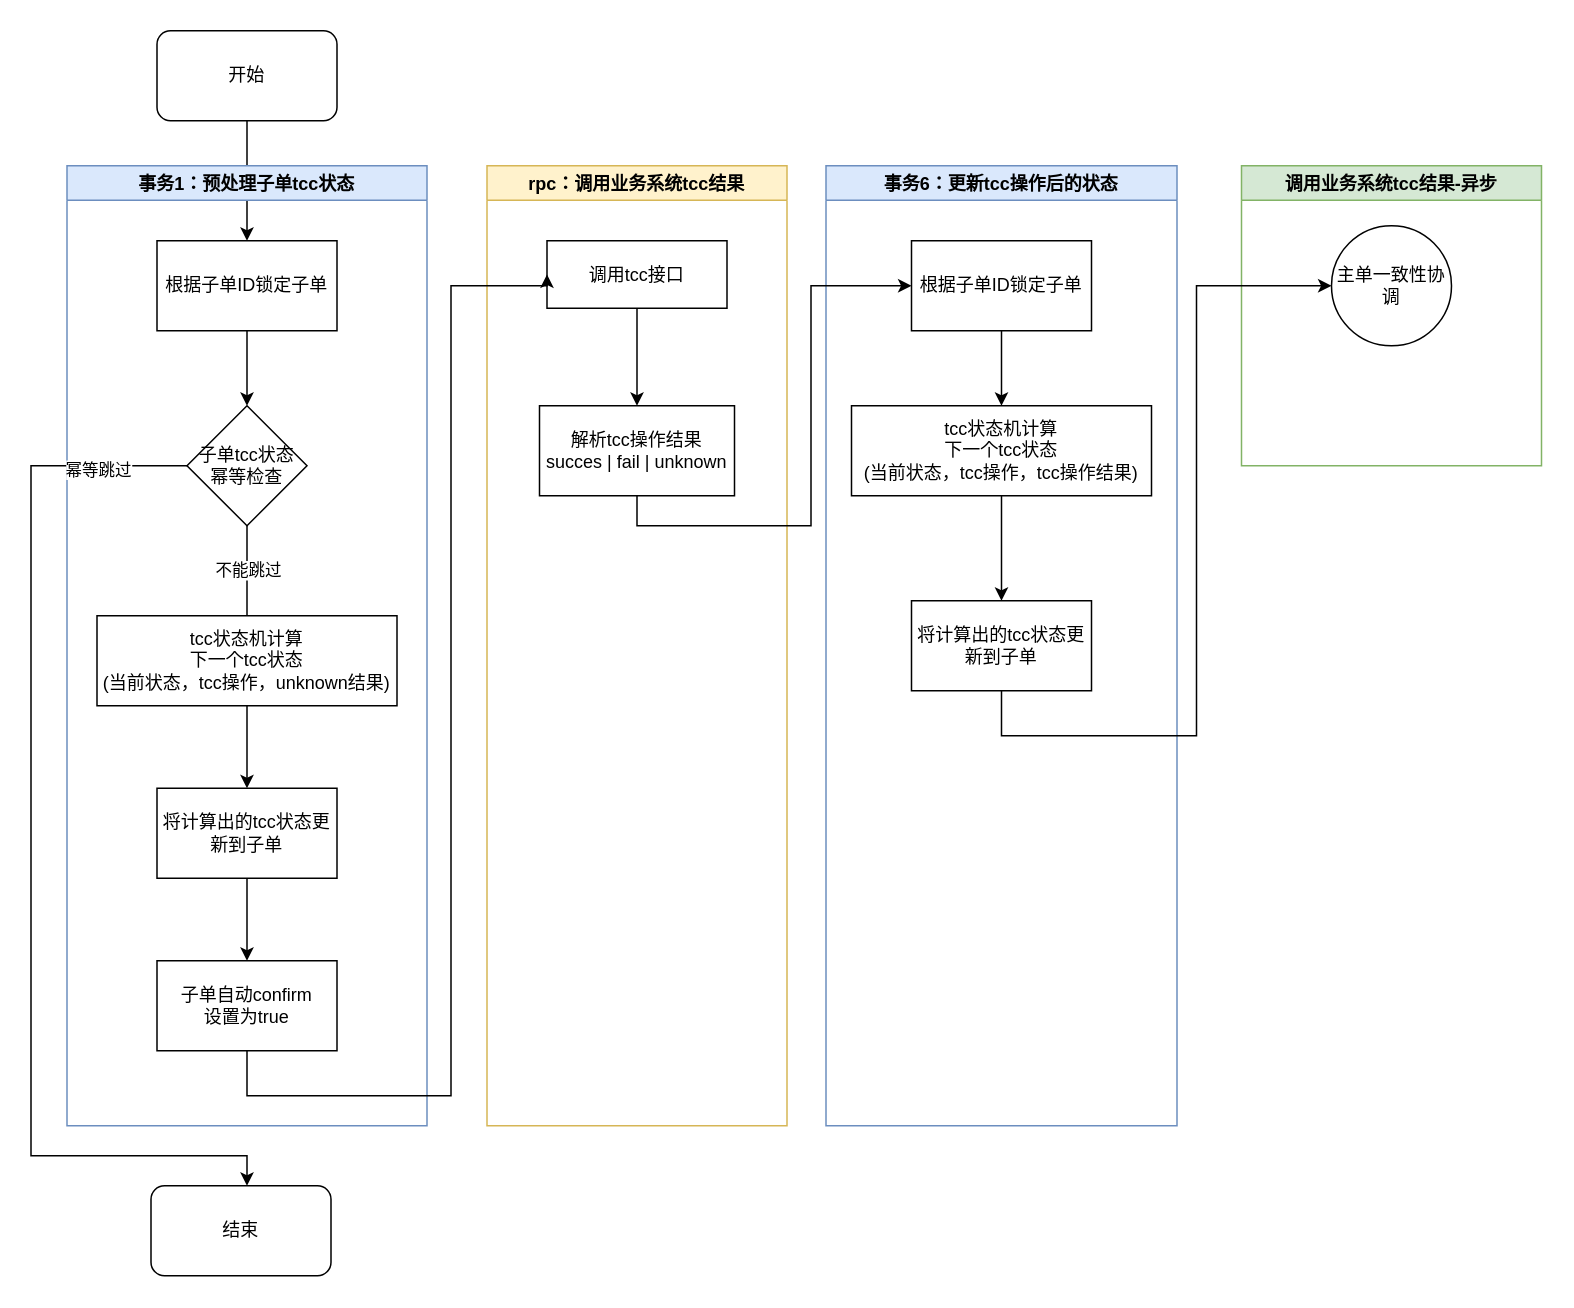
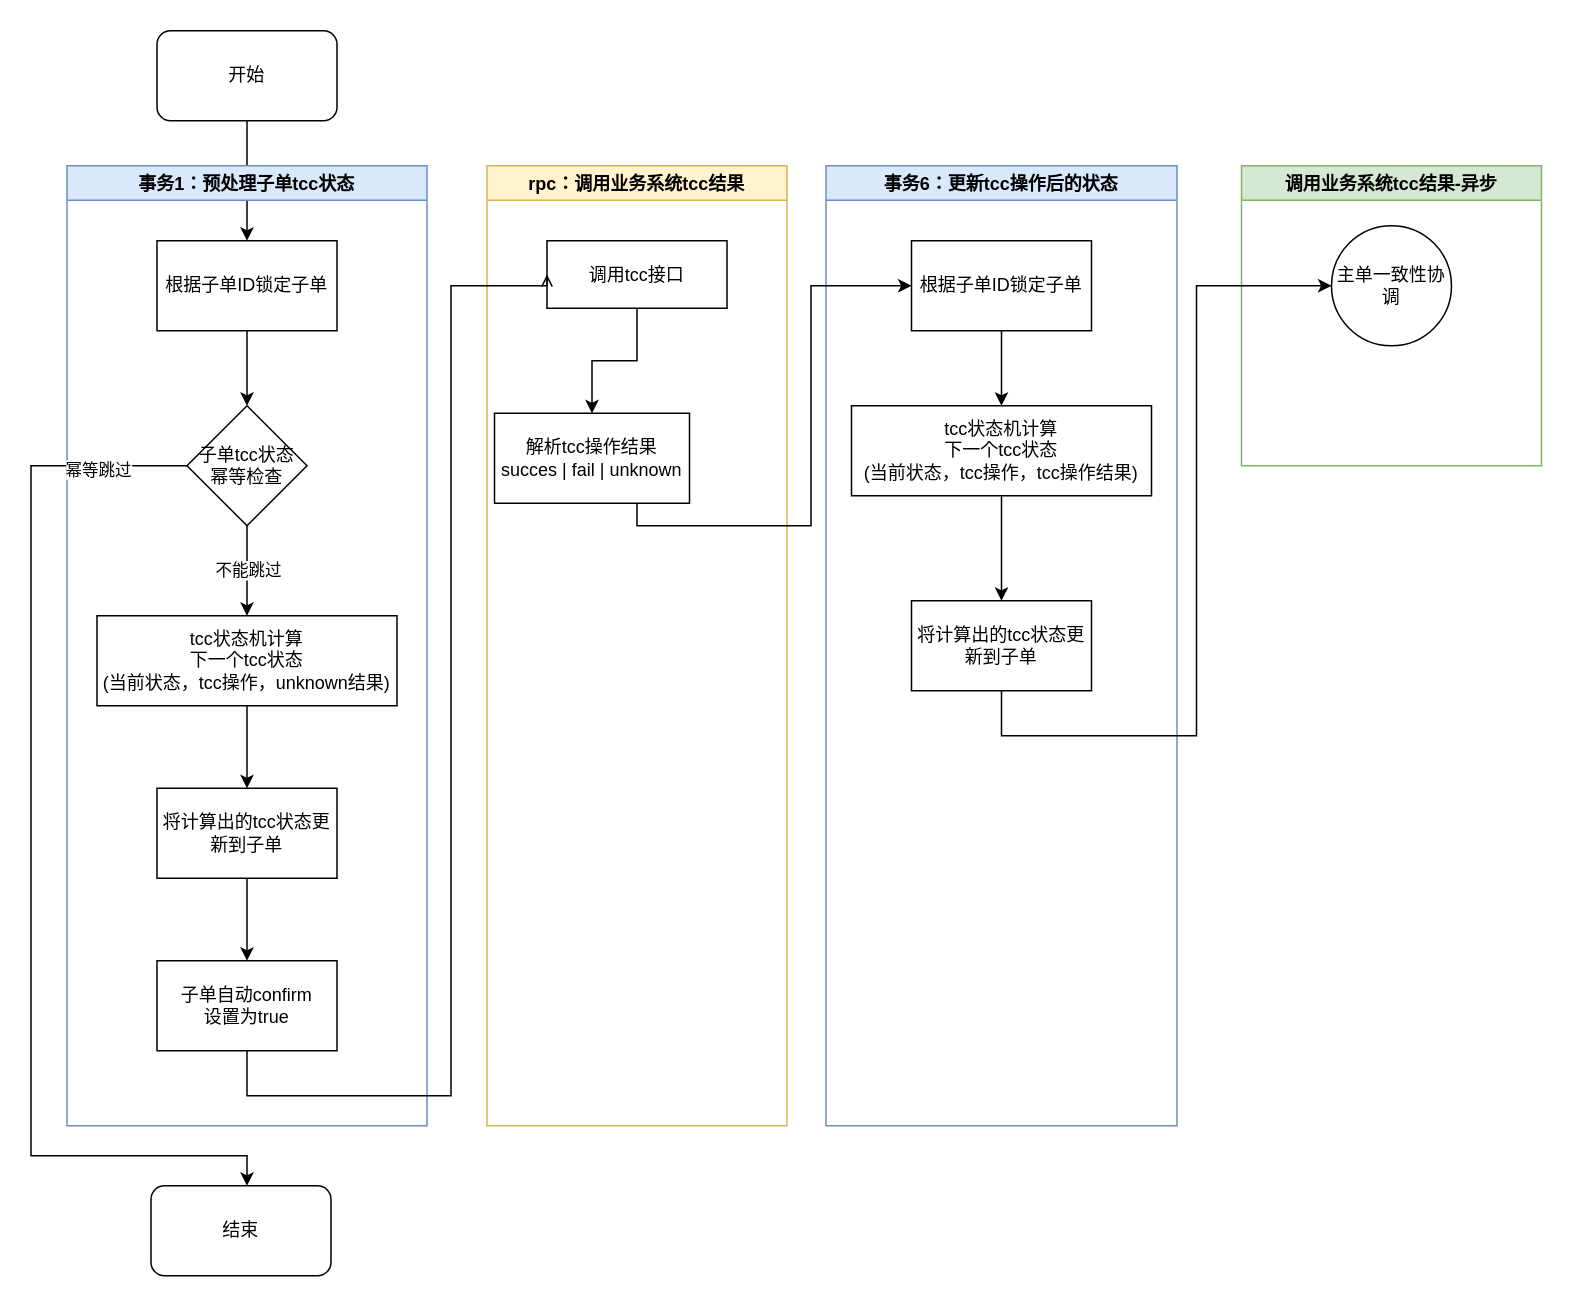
  <mxCell id="0" />
  <mxCell id="1" parent="0" />
  <mxCell id="2" style="edgeStyle=orthogonalEdgeStyle;rounded=0;orthogonalLoop=1;jettySize=auto;html=1;entryX=0.5;entryY=0;entryDx=0;entryDy=0;" edge="1" parent="1" source="3" target="6"><mxGeometry relative="1" as="geometry" /></mxCell>
  <mxCell id="3" value="开始" style="rounded=1;whiteSpace=wrap;html=1;" vertex="1" parent="1"><mxGeometry x="104" y="20" width="120" height="60" as="geometry" /></mxCell>
  <mxCell id="4" value="事务1：预处理子单tcc状态" style="swimlane;fillColor=#dae8fc;strokeColor=#6c8ebf;" vertex="1" parent="1"><mxGeometry x="44" y="110" width="240" height="640" as="geometry" /></mxCell>
  <mxCell id="5" style="edgeStyle=orthogonalEdgeStyle;rounded=0;orthogonalLoop=1;jettySize=auto;html=1;" edge="1" parent="4" source="6" target="9"><mxGeometry relative="1" as="geometry" /></mxCell>
  <mxCell id="6" value="根据子单ID锁定子单" style="rounded=0;whiteSpace=wrap;html=1;" vertex="1" parent="4"><mxGeometry x="60" y="50" width="120" height="60" as="geometry" /></mxCell>
- <mxCell id="7" style="edgeStyle=orthogonalEdgeStyle;rounded=0;orthogonalLoop=1;jettySize=auto;html=1;entryX=0.5;entryY=0;entryDx=0;entryDy=0;endArrow=none;" edge="1" parent="4" source="9" target="11"><mxGeometry relative="1" as="geometry" /></mxCell>
+ <mxCell id="7" style="edgeStyle=orthogonalEdgeStyle;rounded=0;orthogonalLoop=1;jettySize=auto;html=1;entryX=0.5;entryY=0;entryDx=0;entryDy=0;" edge="1" parent="4" source="9" target="11"><mxGeometry relative="1" as="geometry" /></mxCell>
  <mxCell id="8" value="不能跳过" style="edgeLabel;html=1;align=center;verticalAlign=middle;resizable=0;points=[];" vertex="1" connectable="0" parent="7"><mxGeometry x="-0.033" relative="1" as="geometry"><mxPoint as="offset" /></mxGeometry></mxCell>
  <mxCell id="9" value="子单tcc状态&lt;br&gt;幂等检查" style="rhombus;whiteSpace=wrap;html=1;" vertex="1" parent="4"><mxGeometry x="80" y="160" width="80" height="80" as="geometry" /></mxCell>
  <mxCell id="10" style="edgeStyle=orthogonalEdgeStyle;rounded=0;orthogonalLoop=1;jettySize=auto;html=1;entryX=0.5;entryY=0;entryDx=0;entryDy=0;" edge="1" parent="4" source="11" target="13"><mxGeometry relative="1" as="geometry" /></mxCell>
  <mxCell id="11" value="tcc状态机计算&lt;br&gt;下一个tcc状态&lt;br&gt;(当前状态，tcc操作，unknown结果)" style="rounded=0;whiteSpace=wrap;html=1;" vertex="1" parent="4"><mxGeometry x="20" y="300" width="200" height="60" as="geometry" /></mxCell>
  <mxCell id="12" style="edgeStyle=orthogonalEdgeStyle;rounded=0;orthogonalLoop=1;jettySize=auto;html=1;entryX=0.5;entryY=0;entryDx=0;entryDy=0;" edge="1" parent="4" source="13" target="14"><mxGeometry relative="1" as="geometry" /></mxCell>
  <mxCell id="13" value="将计算出的tcc状态更新到子单" style="rounded=0;whiteSpace=wrap;html=1;" vertex="1" parent="4"><mxGeometry x="60" y="415" width="120" height="60" as="geometry" /></mxCell>
  <mxCell id="14" value="子单自动confirm&lt;br&gt;设置为true" style="rounded=0;whiteSpace=wrap;html=1;" vertex="1" parent="4"><mxGeometry x="60" y="530" width="120" height="60" as="geometry" /></mxCell>
  <mxCell id="15" value="rpc：调用业务系统tcc结果" style="swimlane;fillColor=#fff2cc;strokeColor=#d6b656;" vertex="1" parent="1"><mxGeometry x="324" y="110" width="200" height="640" as="geometry" /></mxCell>
  <mxCell id="16" style="edgeStyle=orthogonalEdgeStyle;rounded=0;orthogonalLoop=1;jettySize=auto;html=1;entryX=0.5;entryY=0;entryDx=0;entryDy=0;" edge="1" parent="15" source="17" target="18"><mxGeometry relative="1" as="geometry" /></mxCell>
  <mxCell id="17" value="调用tcc接口" style="rounded=0;whiteSpace=wrap;html=1;" vertex="1" parent="15"><mxGeometry x="40" y="50" width="120" height="45" as="geometry" /></mxCell>
- <mxCell id="18" value="解析tcc操作结果&lt;br&gt;succes | fail | unknown" style="rounded=0;whiteSpace=wrap;html=1;" vertex="1" parent="15"><mxGeometry x="35" y="160" width="130" height="60" as="geometry" /></mxCell>
+ <mxCell id="18" value="解析tcc操作结果&lt;br&gt;succes | fail | unknown" style="rounded=0;whiteSpace=wrap;html=1;" vertex="1" parent="15"><mxGeometry x="5" y="165" width="130" height="60" as="geometry" /></mxCell>
  <mxCell id="19" value="事务6：更新tcc操作后的状态" style="swimlane;fillColor=#dae8fc;strokeColor=#6c8ebf;" vertex="1" parent="1"><mxGeometry x="550" y="110" width="234" height="640" as="geometry" /></mxCell>
  <mxCell id="20" style="edgeStyle=orthogonalEdgeStyle;rounded=0;orthogonalLoop=1;jettySize=auto;html=1;entryX=0.5;entryY=0;entryDx=0;entryDy=0;" edge="1" parent="19" source="21" target="23"><mxGeometry relative="1" as="geometry" /></mxCell>
  <mxCell id="21" value="根据子单ID锁定子单" style="rounded=0;whiteSpace=wrap;html=1;" vertex="1" parent="19"><mxGeometry x="57" y="50" width="120" height="60" as="geometry" /></mxCell>
  <mxCell id="22" style="edgeStyle=orthogonalEdgeStyle;rounded=0;orthogonalLoop=1;jettySize=auto;html=1;entryX=0.5;entryY=0;entryDx=0;entryDy=0;" edge="1" parent="19" source="23" target="24"><mxGeometry relative="1" as="geometry" /></mxCell>
  <mxCell id="23" value="tcc状态机计算&lt;br&gt;下一个tcc状态&lt;br&gt;(当前状态，tcc操作，tcc操作结果)" style="rounded=0;whiteSpace=wrap;html=1;" vertex="1" parent="19"><mxGeometry x="17" y="160" width="200" height="60" as="geometry" /></mxCell>
  <mxCell id="24" value="将计算出的tcc状态更新到子单" style="rounded=0;whiteSpace=wrap;html=1;" vertex="1" parent="19"><mxGeometry x="57" y="290" width="120" height="60" as="geometry" /></mxCell>
  <mxCell id="25" style="edgeStyle=orthogonalEdgeStyle;rounded=0;orthogonalLoop=1;jettySize=auto;html=1;entryX=0;entryY=0.5;entryDx=0;entryDy=0;" edge="1" parent="1" source="18" target="21"><mxGeometry relative="1" as="geometry"><Array as="points"><mxPoint x="424" y="350" /><mxPoint x="540" y="350" /><mxPoint x="540" y="190" /></Array></mxGeometry></mxCell>
  <mxCell id="26" value="调用业务系统tcc结果-异步" style="swimlane;fillColor=#d5e8d4;strokeColor=#82b366;" vertex="1" parent="1"><mxGeometry x="827" y="110" width="200" height="200" as="geometry" /></mxCell>
  <mxCell id="27" value="主单一致性协调" style="ellipse;whiteSpace=wrap;html=1;aspect=fixed;" vertex="1" parent="26"><mxGeometry x="60" y="40" width="80" height="80" as="geometry" /></mxCell>
  <mxCell id="28" style="edgeStyle=orthogonalEdgeStyle;rounded=0;orthogonalLoop=1;jettySize=auto;html=1;entryX=0;entryY=0.5;entryDx=0;entryDy=0;" edge="1" parent="1" source="24" target="27"><mxGeometry relative="1" as="geometry"><mxPoint x="867" y="190" as="targetPoint" /><Array as="points"><mxPoint x="667" y="490" /><mxPoint x="797" y="490" /><mxPoint x="797" y="190" /></Array></mxGeometry></mxCell>
  <mxCell id="29" value="结束" style="rounded=1;whiteSpace=wrap;html=1;" vertex="1" parent="1"><mxGeometry x="100" y="790" width="120" height="60" as="geometry" /></mxCell>
  <mxCell id="30" style="edgeStyle=orthogonalEdgeStyle;rounded=0;orthogonalLoop=1;jettySize=auto;html=1;" edge="1" parent="1" source="9" target="29"><mxGeometry relative="1" as="geometry"><Array as="points"><mxPoint x="20" y="310" /><mxPoint x="20" y="770" /><mxPoint x="164" y="770" /></Array></mxGeometry></mxCell>
  <mxCell id="31" value="幂等跳过" style="edgeLabel;html=1;align=center;verticalAlign=middle;resizable=0;points=[];" vertex="1" connectable="0" parent="30"><mxGeometry x="-0.834" y="2" relative="1" as="geometry"><mxPoint as="offset" /></mxGeometry></mxCell>
- <mxCell id="32" style="edgeStyle=orthogonalEdgeStyle;rounded=0;orthogonalLoop=1;jettySize=auto;html=1;entryX=0;entryY=0.5;entryDx=0;entryDy=0;" edge="1" parent="1" source="14" target="17"><mxGeometry relative="1" as="geometry"><Array as="points"><mxPoint x="164" y="730" /><mxPoint x="300" y="730" /><mxPoint x="300" y="190" /></Array></mxGeometry></mxCell>
+ <mxCell id="32" style="edgeStyle=orthogonalEdgeStyle;rounded=0;orthogonalLoop=1;jettySize=auto;html=1;entryX=0;entryY=0.5;entryDx=0;entryDy=0;endArrow=open;" edge="1" parent="1" source="14" target="17"><mxGeometry relative="1" as="geometry"><Array as="points"><mxPoint x="164" y="730" /><mxPoint x="300" y="730" /><mxPoint x="300" y="190" /></Array></mxGeometry></mxCell>
